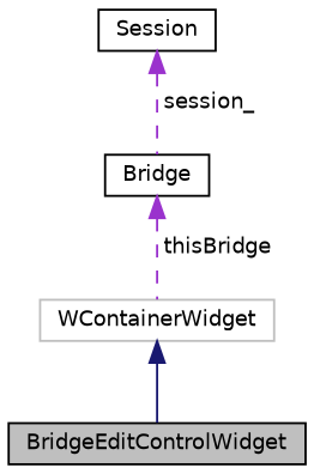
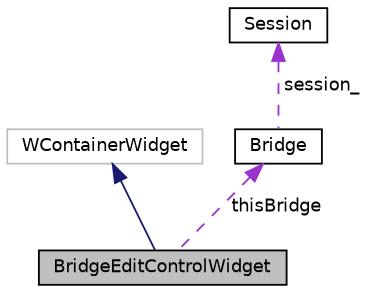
  digraph {
    node [color=black fillcolor=white fontname=Helvetica fontsize=10 shape=record style=filled]
    edge [color=darkorchid3 dir=back fontname=Helvetica fontsize=10 labelfontname=Helvetica labelfontsize=10 style=dashed]
    n1 [fillcolor=grey75 fontcolor=black height=0.2 label=BridgeEditControlWidget width=0.4]
    n2 [color=grey75 height=0.2 label=WContainerWidget width=0.4]
    n3 [height=0.2 label=Bridge width=0.4]
    n4 [height=0.2 label=Session width=0.4]
    n2 -> n1 [color=midnightblue style=solid]
-   n3 -> n2 [label=" thisBridge"]
+   n3 -> n1 [label=" thisBridge"]
    n4 -> n3 [label=" session_"]
  }
